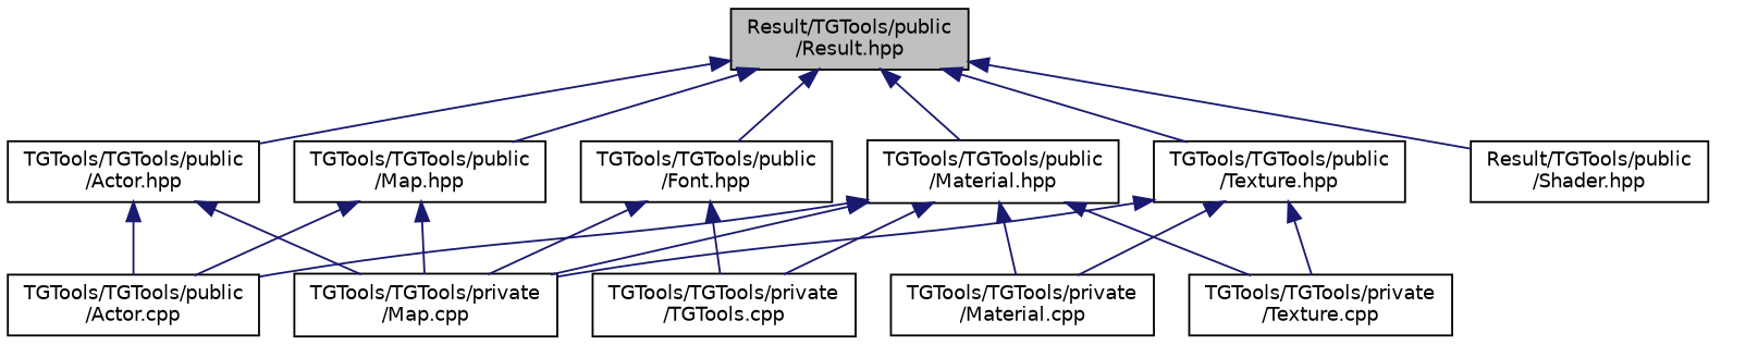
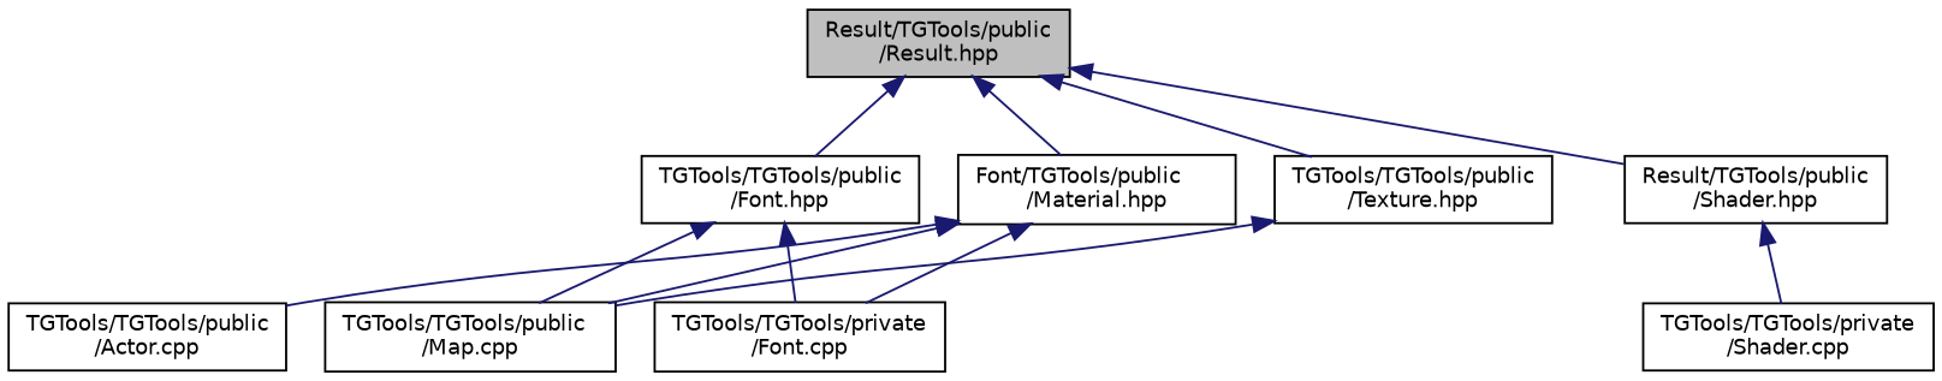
  digraph {
    node [color=black fillcolor=white fontname=Helvetica fontsize=10 shape=record style=filled]
    edge [color=midnightblue dir=back fontname=Helvetica fontsize=10 labelfontname=Helvetica labelfontsize=10 style=solid]
    n1 [fillcolor=grey75 fontcolor=black height=0.2 label="Result/TGTools/public\l/Result.hpp" width=0.4]
-   n2 [height=0.2 label="TGTools/TGTools/public\l/Actor.hpp" width=0.4]
    n3 [height=0.2 label="TGTools/TGTools/public\l/Font.hpp" width=0.4]
-   n4 [height=0.2 label="TGTools/TGTools/public\l/Map.hpp" width=0.4]
-   n5 [height=0.2 label="TGTools/TGTools/public\l/Material.hpp" width=0.4]
+   n5 [height=0.2 label="Font/TGTools/public\l/Material.hpp" width=0.4]
    n6 [height=0.2 label="Result/TGTools/public\l/Shader.hpp" width=0.4]
    n7 [height=0.2 label="TGTools/TGTools/public\l/Texture.hpp" width=0.4]
    n8 [height=0.2 label="TGTools/TGTools/public\l/Actor.cpp" width=0.4]
-   n9 [height=0.2 label="TGTools/TGTools/private\l/Map.cpp" width=0.4]
-   n10 [height=0.2 label="TGTools/TGTools/private\l/TGTools.cpp" width=0.4]
-   n11 [height=0.2 label="TGTools/TGTools/private\l/Material.cpp" width=0.4]
-   n12 [height=0.2 label="TGTools/TGTools/private\l/Texture.cpp" width=0.4]
-   n1 -> n2
+   n9 [height=0.2 label="TGTools/TGTools/public\l/Map.cpp" width=0.4]
+   n10 [height=0.2 label="TGTools/TGTools/private\l/Font.cpp" width=0.4]
+   n13 [height=0.2 label="TGTools/TGTools/private\l/Shader.cpp" width=0.4]
    n1 -> n3
-   n1 -> n4
    n1 -> n5
    n1 -> n6
    n1 -> n7
-   n2 -> n8
-   n2 -> n9
    n3 -> n9
    n3 -> n10
-   n4 -> n8
-   n4 -> n9
    n5 -> n8
    n5 -> n9
    n5 -> n10
-   n5 -> n11
-   n5 -> n12
+   n6 -> n13
    n7 -> n9
-   n7 -> n11
-   n7 -> n12
  }
